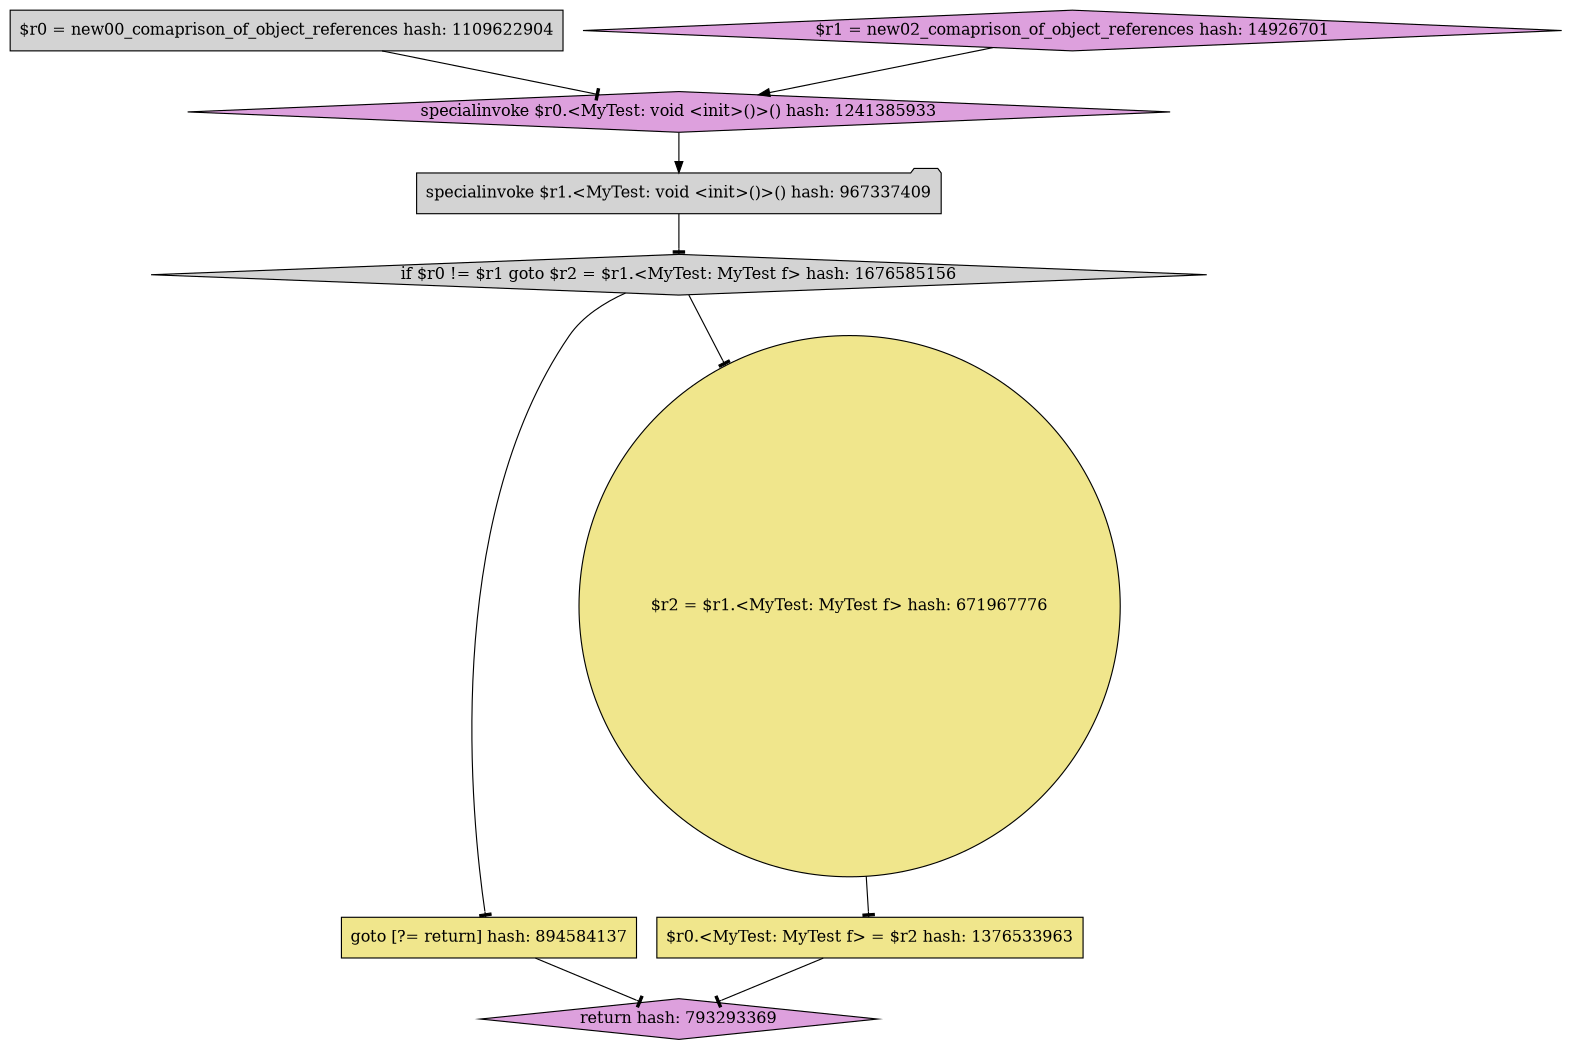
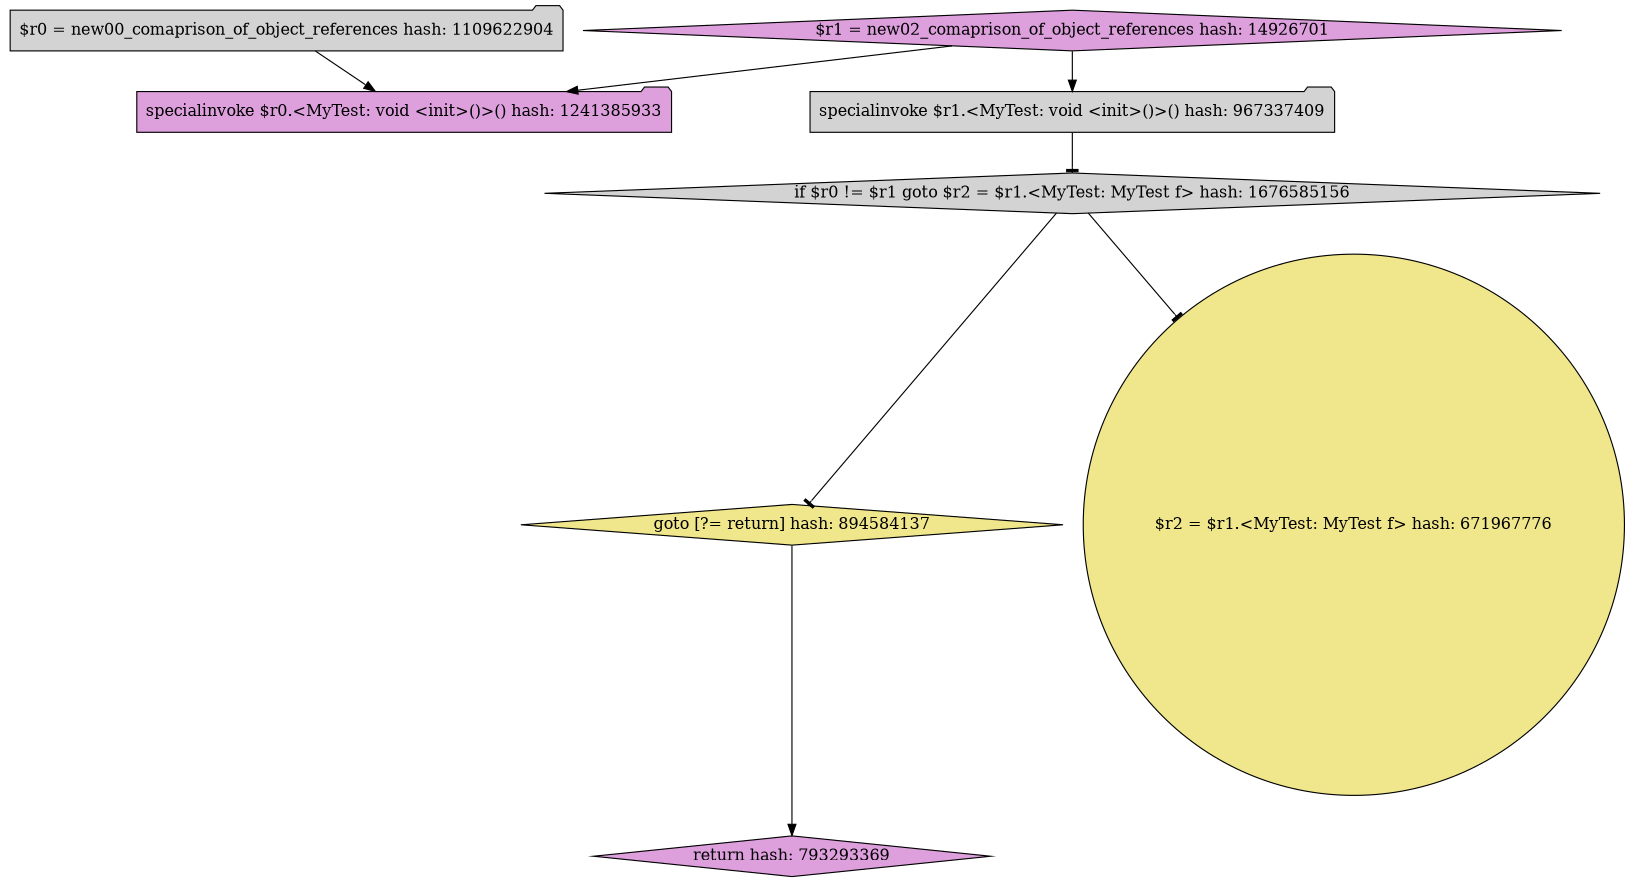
  digraph {
    node [fillcolor=plum shape=folder style=filled]
    edge [arrowhead=tee]
-   "specialinvoke $r0.<MyTest: void <init>()>() hash: 1241385933" [shape=diamond]
-   "$r0 = new00_comaprison_of_object_references hash: 1109622904" [fillcolor=lightgrey shape=box]
+   "specialinvoke $r0.<MyTest: void <init>()>() hash: 1241385933"
+   "$r0 = new00_comaprison_of_object_references hash: 1109622904" [fillcolor=lightgrey]
    "$r1 = new02_comaprison_of_object_references hash: 14926701" [shape=diamond]
    "specialinvoke $r1.<MyTest: void <init>()>() hash: 967337409" [fillcolor=lightgrey]
    "if $r0 != $r1 goto $r2 = $r1.<MyTest: MyTest f> hash: 1676585156" [fillcolor=lightgrey shape=diamond]
-   "goto [?= return] hash: 894584137" [fillcolor=khaki shape=box]
+   "goto [?= return] hash: 894584137" [fillcolor=khaki shape=diamond]
    "$r2 = $r1.<MyTest: MyTest f> hash: 671967776" [fillcolor=khaki shape=circle]
    n8 [label="return hash: 793293369" shape=diamond]
-   "$r0.<MyTest: MyTest f> = $r2 hash: 1376533963" [fillcolor=khaki shape=box]
-   "$r0 = new00_comaprison_of_object_references hash: 1109622904" -> "specialinvoke $r0.<MyTest: void <init>()>() hash: 1241385933"
+   "$r0 = new00_comaprison_of_object_references hash: 1109622904" -> "specialinvoke $r0.<MyTest: void <init>()>() hash: 1241385933" [arrowhead=normal]
    "$r1 = new02_comaprison_of_object_references hash: 14926701" -> "specialinvoke $r0.<MyTest: void <init>()>() hash: 1241385933" [arrowhead=normal]
-   "specialinvoke $r0.<MyTest: void <init>()>() hash: 1241385933" -> "specialinvoke $r1.<MyTest: void <init>()>() hash: 967337409" [arrowhead=normal]
+   "$r1 = new02_comaprison_of_object_references hash: 14926701" -> "specialinvoke $r1.<MyTest: void <init>()>() hash: 967337409" [arrowhead=normal]
    "specialinvoke $r1.<MyTest: void <init>()>() hash: 967337409" -> "if $r0 != $r1 goto $r2 = $r1.<MyTest: MyTest f> hash: 1676585156"
    "if $r0 != $r1 goto $r2 = $r1.<MyTest: MyTest f> hash: 1676585156" -> "goto [?= return] hash: 894584137"
    "if $r0 != $r1 goto $r2 = $r1.<MyTest: MyTest f> hash: 1676585156" -> "$r2 = $r1.<MyTest: MyTest f> hash: 671967776"
-   "goto [?= return] hash: 894584137" -> n8
-   "$r2 = $r1.<MyTest: MyTest f> hash: 671967776" -> "$r0.<MyTest: MyTest f> = $r2 hash: 1376533963"
-   "$r0.<MyTest: MyTest f> = $r2 hash: 1376533963" -> n8
+   "goto [?= return] hash: 894584137" -> n8 [arrowhead=normal]
  }
